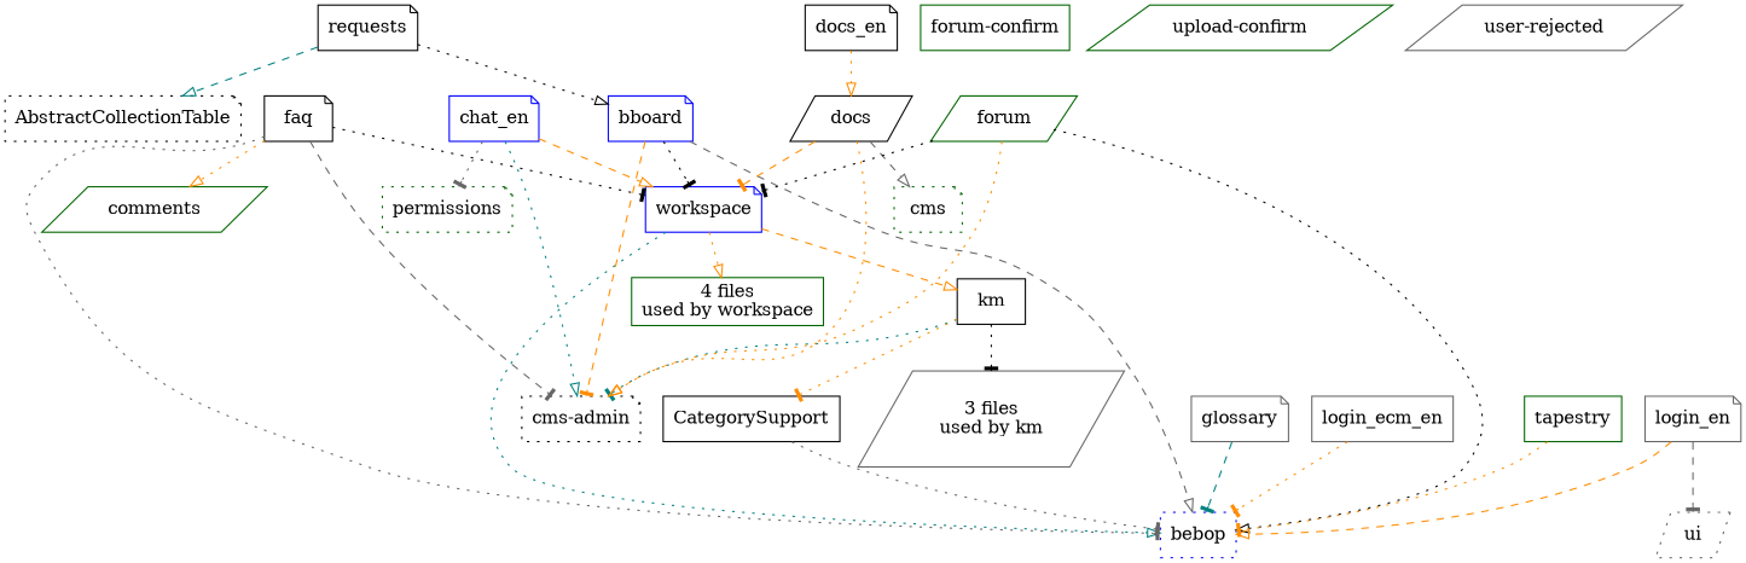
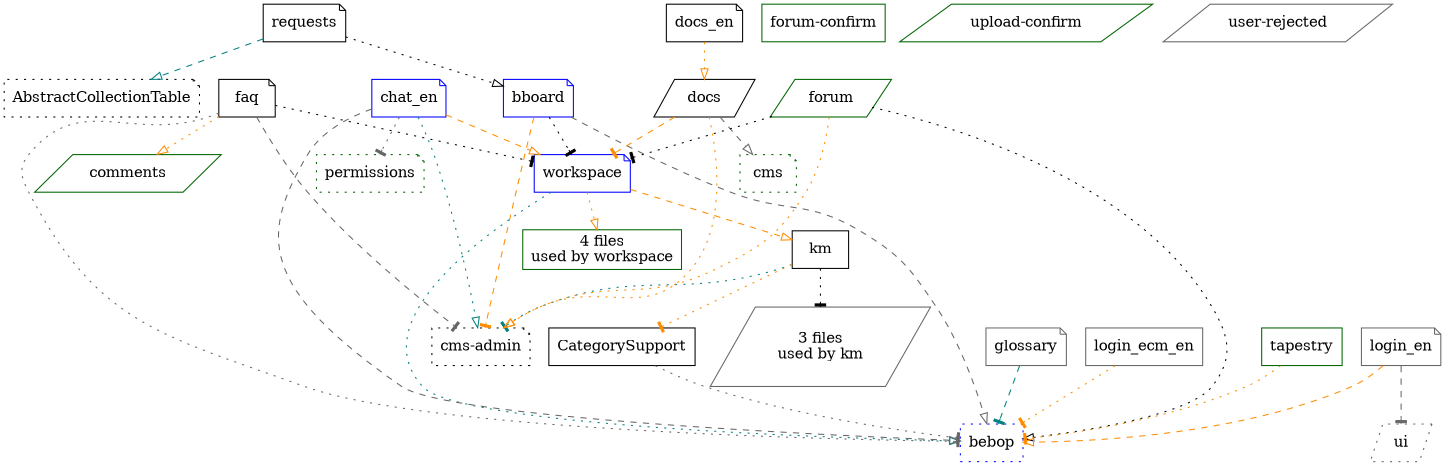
  digraph {
    node [color=black shape=note]
    edge [arrowhead=onormal color=darkorange style=dotted]
    n1 [color=blue label=bboard]
    n2 [color=blue label=bebop shape=box style=dotted]
    n3 [label="cms-admin" style=dotted]
    n4 [color=blue label=workspace]
    n5 [label=km shape=box]
    n6 [color=darkgreen label="4 files\nused by workspace" shape=box]
    n7 [label=CategorySupport shape=box]
    n8 [color=gray40 label="3 files\nused by km" shape=parallelogram]
    n9 [color=blue label=chat_en]
    n10 [color=darkgreen label=permissions style=dotted]
    n11 [label=docs shape=parallelogram]
    n12 [color=darkgreen label=cms style=dotted]
    n13 [label=docs_en]
    n14 [label=faq]
    n15 [color=darkgreen label=comments shape=parallelogram]
    n16 [color=darkgreen label=forum shape=parallelogram]
    n17 [color=gray40 label=glossary]
    n18 [color=gray40 label=login_ecm_en shape=box]
    n19 [color=gray40 label=login_en]
    n20 [color=gray40 label=ui shape=parallelogram style=dotted]
    n21 [label=requests]
    n22 [label=AbstractCollectionTable style=dotted]
    n23 [color=darkgreen label=tapestry shape=box]
    n24 [color=darkgreen label="forum-confirm" shape=box]
    n25 [color=darkgreen label="upload-confirm" shape=parallelogram]
    n26 [color=gray40 label="user-rejected" shape=parallelogram]
    n1 -> n2 [color=gray40 style=dashed]
    n1 -> n3 [arrowhead=tee style=dashed]
    n1 -> n4 [arrowhead=tee color=black]
    n4 -> n2 [color=teal]
    n4 -> n5 [style=dashed]
    n4 -> n6
    n5 -> n3 [arrowhead=tee color=teal]
    n5 -> n7 [arrowhead=tee]
    n5 -> n8 [arrowhead=tee color=black]
    n7 -> n2 [arrowhead=tee color=gray40]
+   n9 -> n2 [color=gray40 style=dashed]
    n9 -> n3 [color=teal]
    n9 -> n4 [style=dashed]
    n9 -> n10 [arrowhead=tee color=gray40]
    n11 -> n3
    n11 -> n4 [arrowhead=tee style=dashed]
    n11 -> n12 [color=gray40 style=dashed]
    n13 -> n11
    n14 -> n2 [arrowhead=tee color=gray40]
    n14 -> n3 [arrowhead=tee color=gray40 style=dashed]
    n14 -> n4 [arrowhead=tee color=black]
    n14 -> n15
    n16 -> n2 [color=black]
    n16 -> n3
    n16 -> n4 [arrowhead=tee color=black]
    n17 -> n2 [arrowhead=tee color=teal style=dashed]
    n18 -> n2 [arrowhead=tee]
    n19 -> n2 [style=dashed]
    n19 -> n20 [arrowhead=tee color=gray40 style=dashed]
    n21 -> n1 [color=black]
    n21 -> n22 [color=teal style=dashed]
    n23 -> n2 [arrowhead=tee]
  }
